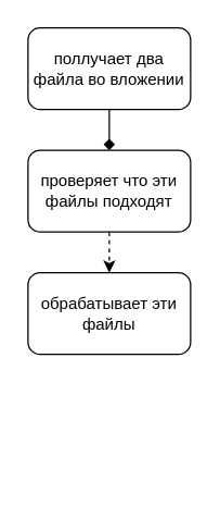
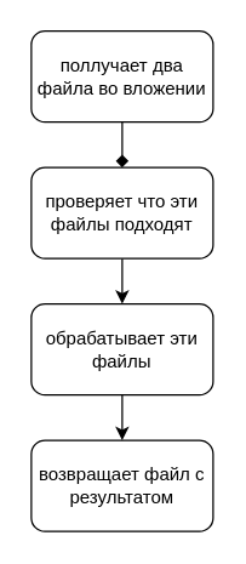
  <mxCell id="0" />
  <mxCell id="1" parent="0" />
  <mxCell id="2" style="edgeStyle=none;html=1;entryX=0.5;entryY=0;entryDx=0;entryDy=0;endArrow=diamond;" edge="1" parent="1" source="3" target="5"><mxGeometry relative="1" as="geometry" /></mxCell>
  <mxCell id="3" value="поллучает два файла во вложении" style="rounded=1;whiteSpace=wrap;html=1;" vertex="1" parent="1"><mxGeometry x="20" y="20" width="120" height="60" as="geometry" /></mxCell>
- <mxCell id="4" style="edgeStyle=none;html=1;entryX=0.5;entryY=0;entryDx=0;entryDy=0;dashed=1;" edge="1" parent="1" source="5" target="7"><mxGeometry relative="1" as="geometry" /></mxCell>
+ <mxCell id="4" style="edgeStyle=none;html=1;entryX=0.5;entryY=0;entryDx=0;entryDy=0;" edge="1" parent="1" source="5" target="7"><mxGeometry relative="1" as="geometry" /></mxCell>
  <mxCell id="5" value="проверяет что эти файлы подходят" style="rounded=1;whiteSpace=wrap;html=1;" vertex="1" parent="1"><mxGeometry x="20" y="110" width="120" height="60" as="geometry" /></mxCell>
+ <mxCell id="6" style="edgeStyle=none;html=1;entryX=0.5;entryY=0;entryDx=0;entryDy=0;" edge="1" parent="1" source="7" target="8"><mxGeometry relative="1" as="geometry" /></mxCell>
  <mxCell id="7" value="обрабатывает эти файлы" style="rounded=1;whiteSpace=wrap;html=1;" vertex="1" parent="1"><mxGeometry x="20" y="200" width="120" height="60" as="geometry" /></mxCell>
+ <mxCell id="8" value="возвращает файл с результатом" style="rounded=1;whiteSpace=wrap;html=1;" vertex="1" parent="1"><mxGeometry x="20" y="290" width="120" height="60" as="geometry" /></mxCell>
